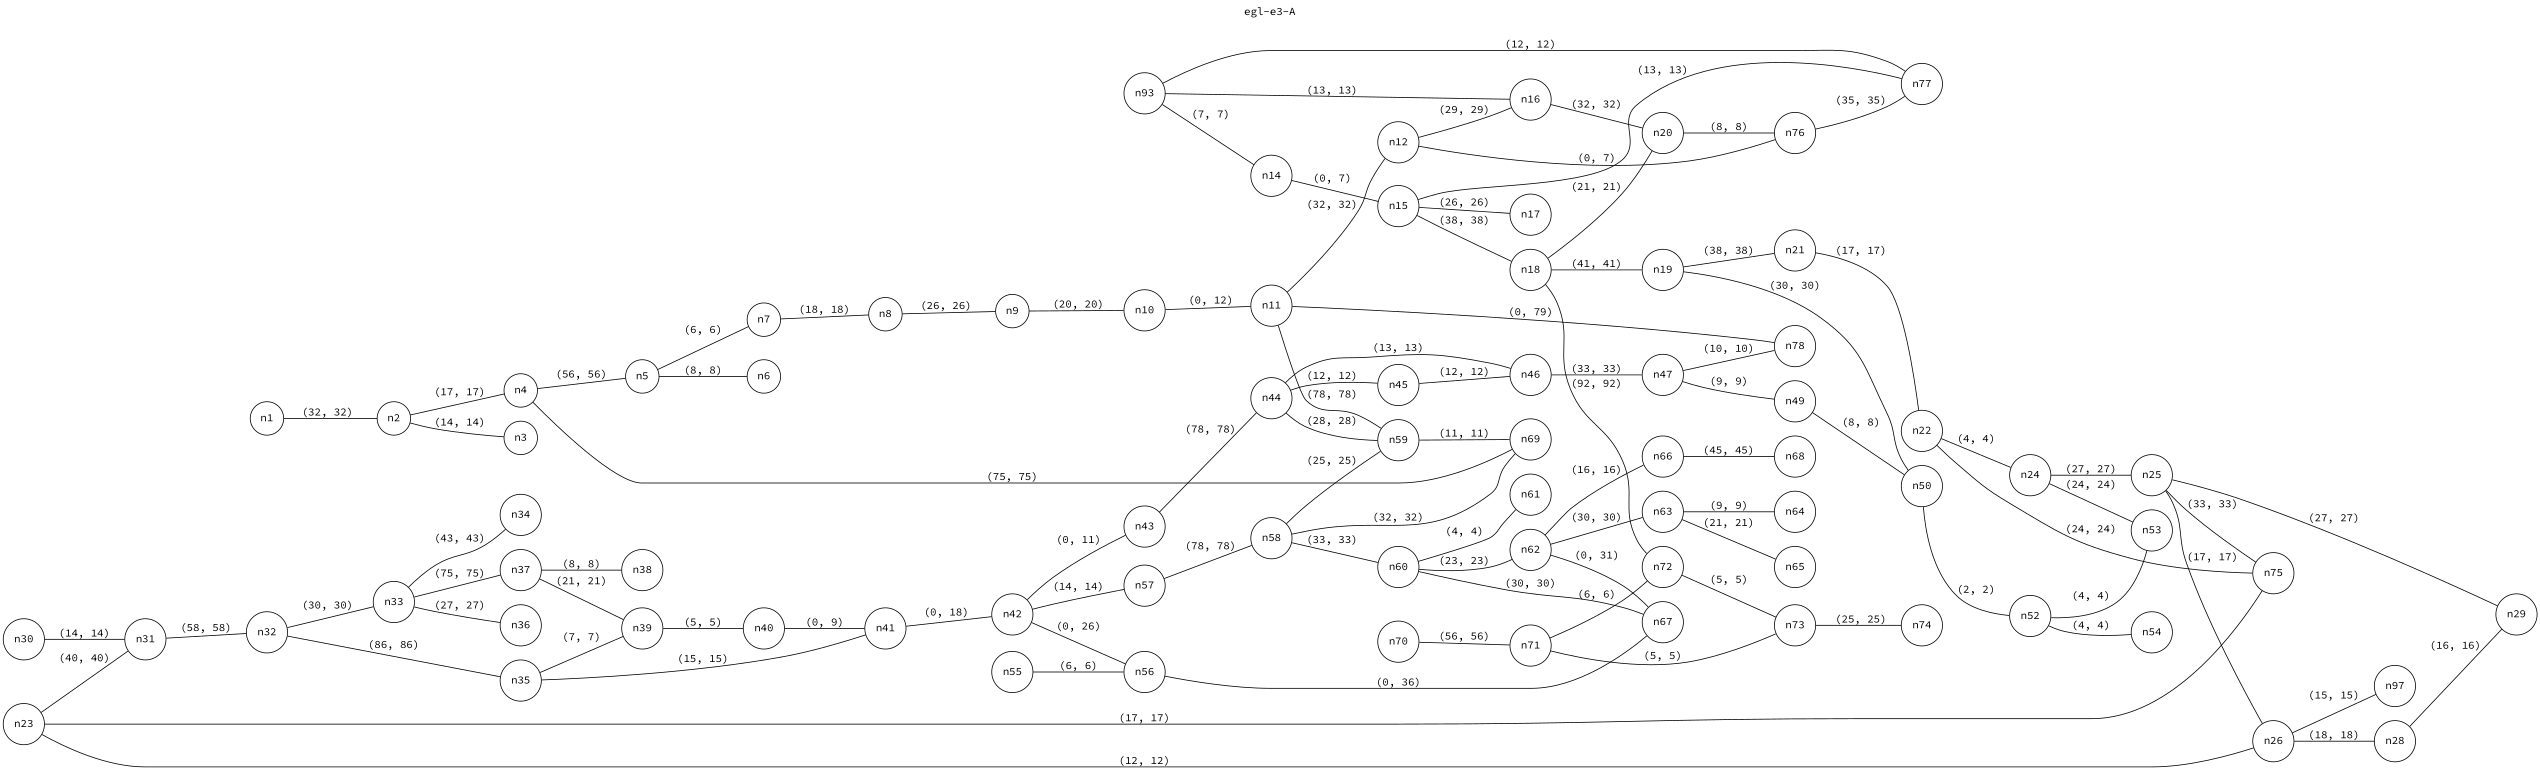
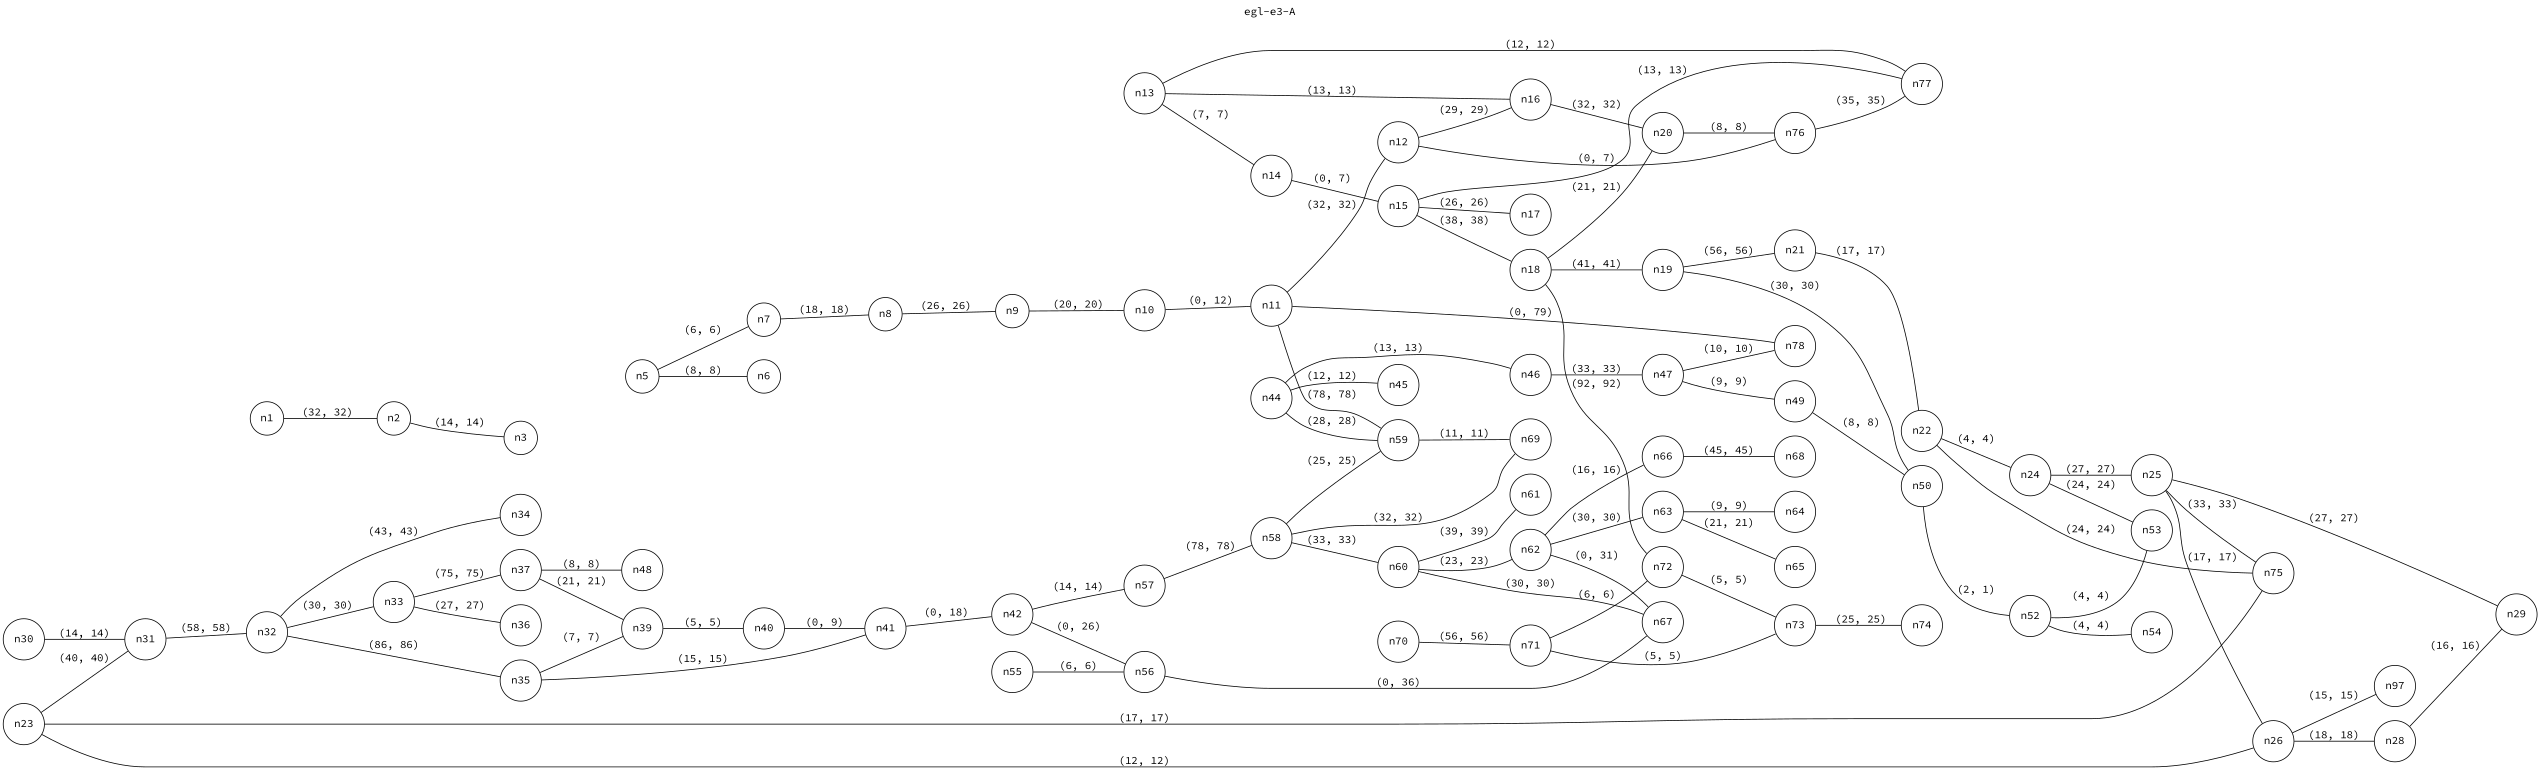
  strict graph {
    fontname="Source Code Pro"
    label="egl-e3-A"
    labeljust=center
    labelloc=top
    rankdir=LR
    node [fontname="Source Code Pro" shape=circle]
    edge [fontname="Source Code Pro"]
    n1
    n2
    n3
-   n4
    n5
    n69
    n6
    n7
    n8
    n9
    n10
    n11
    n12
    n48 [label=n78]
    n59
    n16
    n76
    n20
    n77
-   n13 [label=n93]
+   n13
    n14
    n15
    n17
    n18
    n19
    n72
    n21
    n50
    n73
    n22
    n52
    n24
    n75
    n25
    n53
    n23
    n26
    n31
    n27 [label=n97]
    n28
    n32
    n29
    n30
    n33
    n34
    n35
    n36
    n37
    n39
    n41
-   n38
+   n38 [label=n48]
    n40
    n42
-   n43
    n56
    n57
    n44
    n67
    n58
    n45
    n46
    n47
    n49
    n54
    n55
    n60
    n61
    n62
    n63
    n66
    n64
    n65
    n68
    n70
    n71
    n74
    n1 -- n2 [label="(32, 32)"]
    n2 -- n3 [label="(14, 14)"]
-   n2 -- n4 [label="(17, 17)"]
-   n4 -- n5 [label="(56, 56)"]
-   n4 -- n69 [label="(75, 75)"]
    n5 -- n6 [label="(8, 8)"]
    n5 -- n7 [label="(6, 6)"]
    n7 -- n8 [label="(18, 18)"]
    n8 -- n9 [label="(26, 26)"]
    n9 -- n10 [label="(20, 20)"]
    n10 -- n11 [label="(0, 12)"]
    n11 -- n12 [label="(32, 32)"]
    n11 -- n48 [label="(0, 79)"]
    n11 -- n59 [label="(78, 78)"]
    n12 -- n16 [label="(29, 29)"]
    n12 -- n76 [label="(0, 7)"]
    n59 -- n69 [label="(11, 11)"]
    n16 -- n20 [label="(32, 32)"]
    n76 -- n77 [label="(35, 35)"]
    n20 -- n76 [label="(8, 8)"]
    n13 -- n16 [label="(13, 13)"]
    n13 -- n77 [label="(12, 12)"]
    n13 -- n14 [label="(7, 7)"]
    n14 -- n15 [label="(0, 7)"]
    n15 -- n77 [label="(13, 13)"]
    n15 -- n17 [label="(26, 26)"]
    n15 -- n18 [label="(38, 38)"]
    n18 -- n20 [label="(21, 21)"]
    n18 -- n19 [label="(41, 41)"]
    n18 -- n72 [label="(92, 92)"]
-   n19 -- n21 [label="(38, 38)"]
+   n19 -- n21 [label="(56, 56)"]
    n19 -- n50 [label="(30, 30)"]
    n72 -- n73 [label="(5, 5)"]
    n21 -- n22 [label="(17, 17)"]
-   n50 -- n52 [label="(2, 2)"]
+   n50 -- n52 [label="(2, 1)"]
    n73 -- n74 [label="(25, 25)"]
    n22 -- n24 [label="(4, 4)"]
    n22 -- n75 [label="(24, 24)"]
    n52 -- n53 [label="(4, 4)"]
    n52 -- n54 [label="(4, 4)"]
    n24 -- n25 [label="(27, 27)"]
    n24 -- n53 [label="(24, 24)"]
    n25 -- n75 [label="(33, 33)"]
    n25 -- n26 [label="(17, 17)"]
    n25 -- n29 [label="(27, 27)"]
    n23 -- n75 [label="(17, 17)"]
    n23 -- n26 [label="(12, 12)"]
    n23 -- n31 [label="(40, 40)"]
    n26 -- n27 [label="(15, 15)"]
    n26 -- n28 [label="(18, 18)"]
    n31 -- n32 [label="(58, 58)"]
    n28 -- n29 [label="(16, 16)"]
    n32 -- n33 [label="(30, 30)"]
-   n33 -- n34 [label="(43, 43)"]
+   n32 -- n34 [label="(43, 43)"]
    n32 -- n35 [label="(86, 86)"]
    n30 -- n31 [label="(14, 14)"]
    n33 -- n36 [label="(27, 27)"]
    n33 -- n37 [label="(75, 75)"]
    n35 -- n39 [label="(7, 7)"]
    n35 -- n41 [label="(15, 15)"]
    n37 -- n39 [label="(21, 21)"]
    n37 -- n38 [label="(8, 8)"]
    n39 -- n40 [label="(5, 5)"]
    n41 -- n42 [label="(0, 18)"]
    n40 -- n41 [label="(0, 9)"]
-   n42 -- n43 [label="(0, 11)"]
    n42 -- n56 [label="(0, 26)"]
    n42 -- n57 [label="(14, 14)"]
-   n43 -- n44 [label="(78, 78)"]
    n56 -- n67 [label="(0, 36)"]
    n57 -- n58 [label="(78, 78)"]
    n44 -- n59 [label="(28, 28)"]
    n44 -- n45 [label="(12, 12)"]
    n44 -- n46 [label="(13, 13)"]
    n58 -- n69 [label="(32, 32)"]
    n58 -- n59 [label="(25, 25)"]
    n58 -- n60 [label="(33, 33)"]
-   n45 -- n46 [label="(12, 12)"]
    n46 -- n47 [label="(33, 33)"]
    n47 -- n48 [label="(10, 10)"]
    n47 -- n49 [label="(9, 9)"]
    n49 -- n50 [label="(8, 8)"]
    n55 -- n56 [label="(6, 6)"]
    n60 -- n67 [label="(30, 30)"]
-   n60 -- n61 [label="(4, 4)"]
+   n60 -- n61 [label="(39, 39)"]
    n60 -- n62 [label="(23, 23)"]
    n62 -- n67 [label="(0, 31)"]
    n62 -- n63 [label="(30, 30)"]
    n62 -- n66 [label="(16, 16)"]
    n63 -- n64 [label="(9, 9)"]
    n63 -- n65 [label="(21, 21)"]
    n66 -- n68 [label="(45, 45)"]
    n70 -- n71 [label="(56, 56)"]
    n71 -- n72 [label="(6, 6)"]
    n71 -- n73 [label="(5, 5)"]
  }
